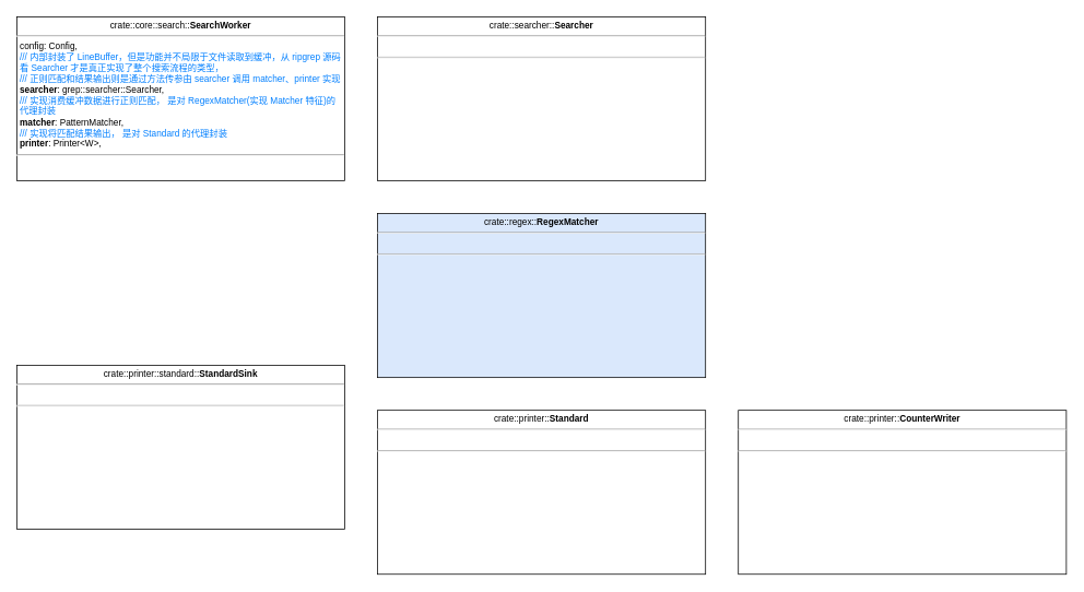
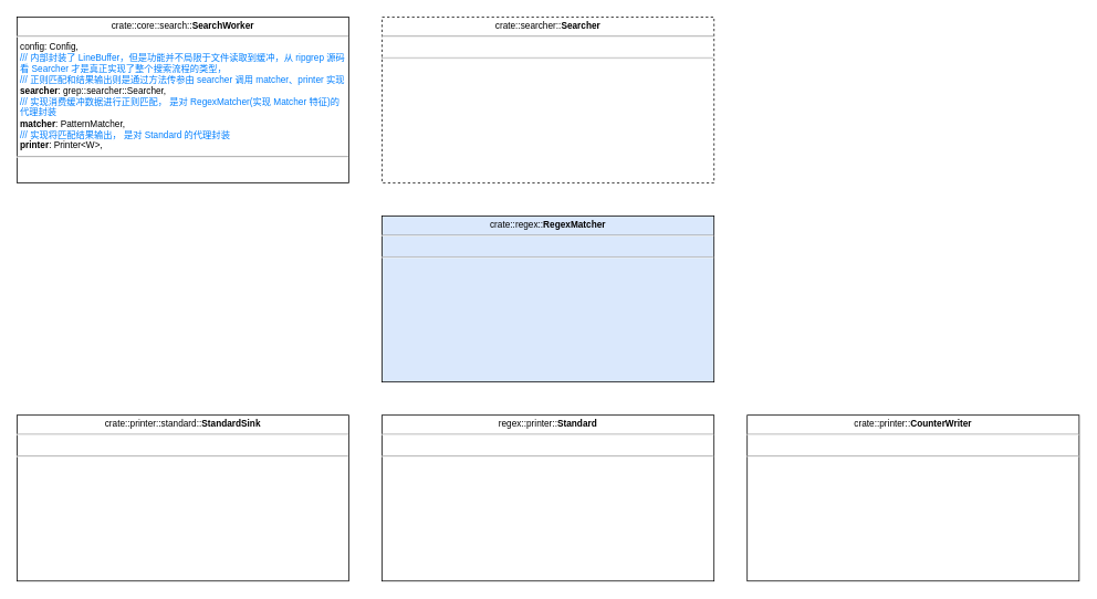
  <mxCell id="0" />
  <mxCell id="1" parent="0" />
  <mxCell id="2" value="&lt;p style=&quot;margin: 4px 0px 0px; text-align: center; font-size: 11px;&quot;&gt;crate::core::search::&lt;b style=&quot;font-size: 11px;&quot;&gt;SearchWorker&lt;/b&gt;&lt;br style=&quot;font-size: 11px;&quot;&gt;&lt;/p&gt;&lt;hr style=&quot;font-size: 11px;&quot;&gt;&lt;p style=&quot;margin: 0px 0px 0px 4px; font-size: 11px;&quot;&gt;config: Config,&lt;/p&gt;&lt;p style=&quot;margin: 0px 0px 0px 4px; font-size: 11px;&quot;&gt;&lt;font color=&quot;#007fff&quot;&gt;/// 内部封装了 LineBuffer，但是功能并不局限于文件读取到缓冲，从 ripgrep 源码看 Searcher 才是真正实现了整个搜索流程的类型，&lt;/font&gt;&lt;/p&gt;&lt;p style=&quot;margin: 0px 0px 0px 4px; font-size: 11px;&quot;&gt;&lt;font color=&quot;#007fff&quot;&gt;/// 正则匹配和结果输出则是通过方法传参由 searcher 调用 matcher、printer 实现&lt;/font&gt;&lt;/p&gt;&lt;p style=&quot;margin: 0px 0px 0px 4px; font-size: 11px;&quot;&gt;&lt;b&gt;searcher&lt;/b&gt;: grep::searcher::Searcher,&lt;/p&gt;&lt;p style=&quot;margin: 0px 0px 0px 4px; font-size: 11px;&quot;&gt;&lt;font color=&quot;#007fff&quot;&gt;/// 实现消费缓冲数据进行正则匹配， 是对 RegexMatcher(实现 Matcher 特征)的代理封装&lt;/font&gt;&lt;/p&gt;&lt;p style=&quot;margin: 0px 0px 0px 4px; font-size: 11px;&quot;&gt;&lt;b&gt;matcher&lt;/b&gt;: PatternMatcher,&lt;/p&gt;&lt;p style=&quot;margin: 0px 0px 0px 4px; font-size: 11px;&quot;&gt;&lt;font color=&quot;#007fff&quot;&gt;/// 实现将匹配结果输出， 是对 Standard 的代理封装&lt;/font&gt;&lt;/p&gt;&lt;p style=&quot;margin: 0px 0px 0px 4px; font-size: 11px;&quot;&gt;&lt;b&gt;printer&lt;/b&gt;: Printer&amp;lt;W&amp;gt;,&lt;/p&gt;&lt;hr style=&quot;font-size: 11px;&quot;&gt;&lt;p style=&quot;margin: 0px 0px 0px 4px; font-size: 11px;&quot;&gt;&lt;br&gt;&lt;/p&gt;" style="verticalAlign=top;align=left;overflow=fill;fontSize=11;fontFamily=Helvetica;html=1;whiteSpace=wrap;" parent="1" vertex="1"><mxGeometry x="20" y="20" width="400" height="200" as="geometry" /></mxCell>
- <mxCell id="3" value="&lt;p style=&quot;margin: 4px 0px 0px; text-align: center; font-size: 11px;&quot;&gt;crate::searcher::&lt;b&gt;Searcher&lt;/b&gt;&lt;br style=&quot;font-size: 11px;&quot;&gt;&lt;/p&gt;&lt;hr style=&quot;font-size: 11px;&quot;&gt;&lt;p style=&quot;margin: 0px 0px 0px 4px; font-size: 11px;&quot;&gt;&lt;br&gt;&lt;/p&gt;&lt;hr style=&quot;font-size: 11px;&quot;&gt;&lt;p style=&quot;margin: 0px 0px 0px 4px; font-size: 11px;&quot;&gt;&lt;br&gt;&lt;/p&gt;" style="verticalAlign=top;align=left;overflow=fill;fontSize=11;fontFamily=Helvetica;html=1;whiteSpace=wrap;" parent="1" vertex="1"><mxGeometry x="460" y="20" width="400" height="200" as="geometry" /></mxCell>
+ <mxCell id="3" value="&lt;p style=&quot;margin: 4px 0px 0px; text-align: center; font-size: 11px;&quot;&gt;crate::searcher::&lt;b&gt;Searcher&lt;/b&gt;&lt;br style=&quot;font-size: 11px;&quot;&gt;&lt;/p&gt;&lt;hr style=&quot;font-size: 11px;&quot;&gt;&lt;p style=&quot;margin: 0px 0px 0px 4px; font-size: 11px;&quot;&gt;&lt;br&gt;&lt;/p&gt;&lt;hr style=&quot;font-size: 11px;&quot;&gt;&lt;p style=&quot;margin: 0px 0px 0px 4px; font-size: 11px;&quot;&gt;&lt;br&gt;&lt;/p&gt;" style="verticalAlign=top;align=left;overflow=fill;fontSize=11;fontFamily=Helvetica;html=1;whiteSpace=wrap;dashed=1;" parent="1" vertex="1"><mxGeometry x="460" y="20" width="400" height="200" as="geometry" /></mxCell>
  <mxCell id="4" value="&lt;p style=&quot;margin: 4px 0px 0px; text-align: center; font-size: 11px;&quot;&gt;crate::regex::&lt;b&gt;RegexMatcher&lt;/b&gt;&lt;/p&gt;&lt;hr style=&quot;font-size: 11px;&quot;&gt;&lt;p style=&quot;margin: 0px 0px 0px 4px; font-size: 11px;&quot;&gt;&lt;br&gt;&lt;/p&gt;&lt;hr style=&quot;font-size: 11px;&quot;&gt;&lt;p style=&quot;margin: 0px 0px 0px 4px; font-size: 11px;&quot;&gt;&lt;br&gt;&lt;/p&gt;" style="verticalAlign=top;align=left;overflow=fill;fontSize=11;fontFamily=Helvetica;html=1;whiteSpace=wrap;fillColor=#dae8fc;" parent="1" vertex="1"><mxGeometry x="460" y="260" width="400" height="200" as="geometry" /></mxCell>
- <mxCell id="5" value="&lt;p style=&quot;margin: 4px 0px 0px; text-align: center;&quot;&gt;crate::printer::&lt;b&gt;Standard&lt;/b&gt;&lt;/p&gt;&lt;hr style=&quot;font-size: 11px;&quot;&gt;&lt;p style=&quot;margin: 0px 0px 0px 4px; font-size: 11px;&quot;&gt;&lt;br&gt;&lt;/p&gt;&lt;hr style=&quot;font-size: 11px;&quot;&gt;&lt;p style=&quot;margin: 0px 0px 0px 4px; font-size: 11px;&quot;&gt;&lt;br&gt;&lt;/p&gt;" style="verticalAlign=top;align=left;overflow=fill;fontSize=11;fontFamily=Helvetica;html=1;whiteSpace=wrap;" parent="1" vertex="1"><mxGeometry x="460" y="500" width="400" height="200" as="geometry" /></mxCell>
+ <mxCell id="5" value="&lt;p style=&quot;margin: 4px 0px 0px; text-align: center;&quot;&gt;regex::printer::&lt;b&gt;Standard&lt;/b&gt;&lt;/p&gt;&lt;hr style=&quot;font-size: 11px;&quot;&gt;&lt;p style=&quot;margin: 0px 0px 0px 4px; font-size: 11px;&quot;&gt;&lt;br&gt;&lt;/p&gt;&lt;hr style=&quot;font-size: 11px;&quot;&gt;&lt;p style=&quot;margin: 0px 0px 0px 4px; font-size: 11px;&quot;&gt;&lt;br&gt;&lt;/p&gt;" style="verticalAlign=top;align=left;overflow=fill;fontSize=11;fontFamily=Helvetica;html=1;whiteSpace=wrap;" parent="1" vertex="1"><mxGeometry x="460" y="500" width="400" height="200" as="geometry" /></mxCell>
  <mxCell id="6" value="&lt;p style=&quot;margin: 4px 0px 0px; text-align: center;&quot;&gt;crate::printer::&lt;b&gt;CounterWriter&lt;/b&gt;&lt;/p&gt;&lt;hr style=&quot;font-size: 11px;&quot;&gt;&lt;p style=&quot;margin: 0px 0px 0px 4px; font-size: 11px;&quot;&gt;&lt;br&gt;&lt;/p&gt;&lt;hr style=&quot;font-size: 11px;&quot;&gt;&lt;p style=&quot;margin: 0px 0px 0px 4px; font-size: 11px;&quot;&gt;&lt;br&gt;&lt;/p&gt;" style="verticalAlign=top;align=left;overflow=fill;fontSize=11;fontFamily=Helvetica;html=1;whiteSpace=wrap;" parent="1" vertex="1"><mxGeometry x="900" y="500" width="400" height="200" as="geometry" /></mxCell>
- <mxCell id="7" value="&lt;p style=&quot;margin: 4px 0px 0px; text-align: center;&quot;&gt;crate::printer::standard::&lt;b style=&quot;background-color: initial;&quot;&gt;StandardSink&lt;/b&gt;&lt;/p&gt;&lt;hr style=&quot;font-size: 11px;&quot;&gt;&lt;p style=&quot;margin: 0px 0px 0px 4px; font-size: 11px;&quot;&gt;&lt;br&gt;&lt;/p&gt;&lt;hr style=&quot;font-size: 11px;&quot;&gt;&lt;p style=&quot;margin: 0px 0px 0px 4px; font-size: 11px;&quot;&gt;&lt;br&gt;&lt;/p&gt;" style="verticalAlign=top;align=left;overflow=fill;fontSize=11;fontFamily=Helvetica;html=1;whiteSpace=wrap;" parent="1" vertex="1"><mxGeometry x="20" y="445" width="400" height="200" as="geometry" /></mxCell>
+ <mxCell id="7" value="&lt;p style=&quot;margin: 4px 0px 0px; text-align: center;&quot;&gt;crate::printer::standard::&lt;b style=&quot;background-color: initial;&quot;&gt;StandardSink&lt;/b&gt;&lt;/p&gt;&lt;hr style=&quot;font-size: 11px;&quot;&gt;&lt;p style=&quot;margin: 0px 0px 0px 4px; font-size: 11px;&quot;&gt;&lt;br&gt;&lt;/p&gt;&lt;hr style=&quot;font-size: 11px;&quot;&gt;&lt;p style=&quot;margin: 0px 0px 0px 4px; font-size: 11px;&quot;&gt;&lt;br&gt;&lt;/p&gt;" style="verticalAlign=top;align=left;overflow=fill;fontSize=11;fontFamily=Helvetica;html=1;whiteSpace=wrap;" parent="1" vertex="1"><mxGeometry x="20" y="500" width="400" height="200" as="geometry" /></mxCell>
